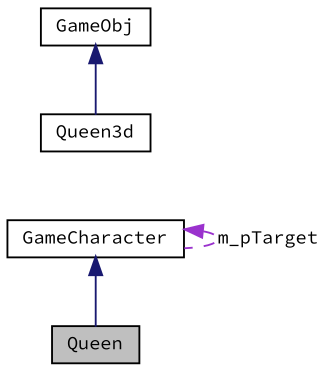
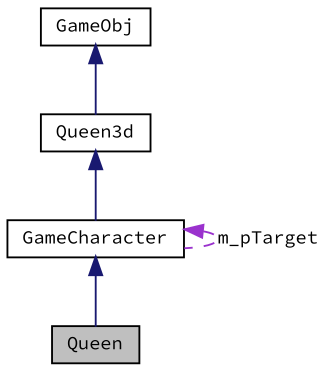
  digraph {
    fontname="Source Code Pro"
    node [color=black fontname="Source Code Pro" fontsize=10 shape=record]
    edge [color=midnightblue dir=back fontname="Source Code Pro" fontsize=10 labelfontname="FreeSans.ttf" labelfontsize=10 style=solid]
    n1 [fillcolor=grey75 fontcolor=black height=0.2 label=Queen style=filled width=0.4]
    n2 [height=0.2 label=GameCharacter width=0.4]
    n3 [height=0.2 label=Queen3d width=0.4]
    n4 [height=0.2 label=GameObj width=0.4]
    n2 -> n1
    n2 -> n2 [color=darkorchid3 label=m_pTarget style=dashed]
+   n3 -> n2
    n4 -> n3
  }
